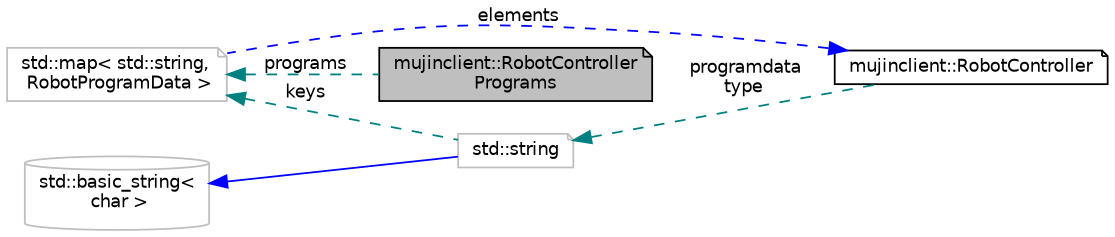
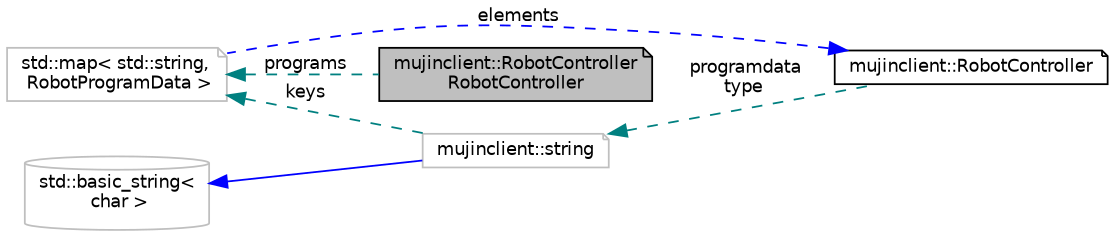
  digraph {
    rankdir=LR
    node [color=grey75 fontname=Helvetica fontsize=10 shape=note]
    edge [color=teal dir=back fontname=Helvetica fontsize=10 labelfontname=Helvetica labelfontsize=10 style=dashed]
-   n1 [color=black fillcolor=grey75 fontcolor=black height=0.2 label="mujinclient::RobotController\lPrograms" style=filled width=0.4]
+   n1 [color=black fillcolor=grey75 fontcolor=black height=0.2 label="mujinclient::RobotController\lRobotController" style=filled width=0.4]
    n2 [height=0.2 label="std::map\< std::string,\l RobotProgramData \>" width=0.4]
-   n3 [height=0.2 label="std::string" width=0.4]
+   n3 [height=0.2 label="mujinclient::string" width=0.4]
    n4 [color=black height=0.2 label="mujinclient::RobotController" width=0.4]
    n5 [height=0.2 label="std::basic_string\<\l char \>" shape=cylinder width=0.4]
    n2 -> n1 [label=" programs"]
    n2 -> n3 [label=" keys"]
    n3 -> n4 [label=" programdata\ntype"]
    n4 -> n2 [color=blue label=" elements"]
    n5 -> n3 [color=blue style=solid]
  }
